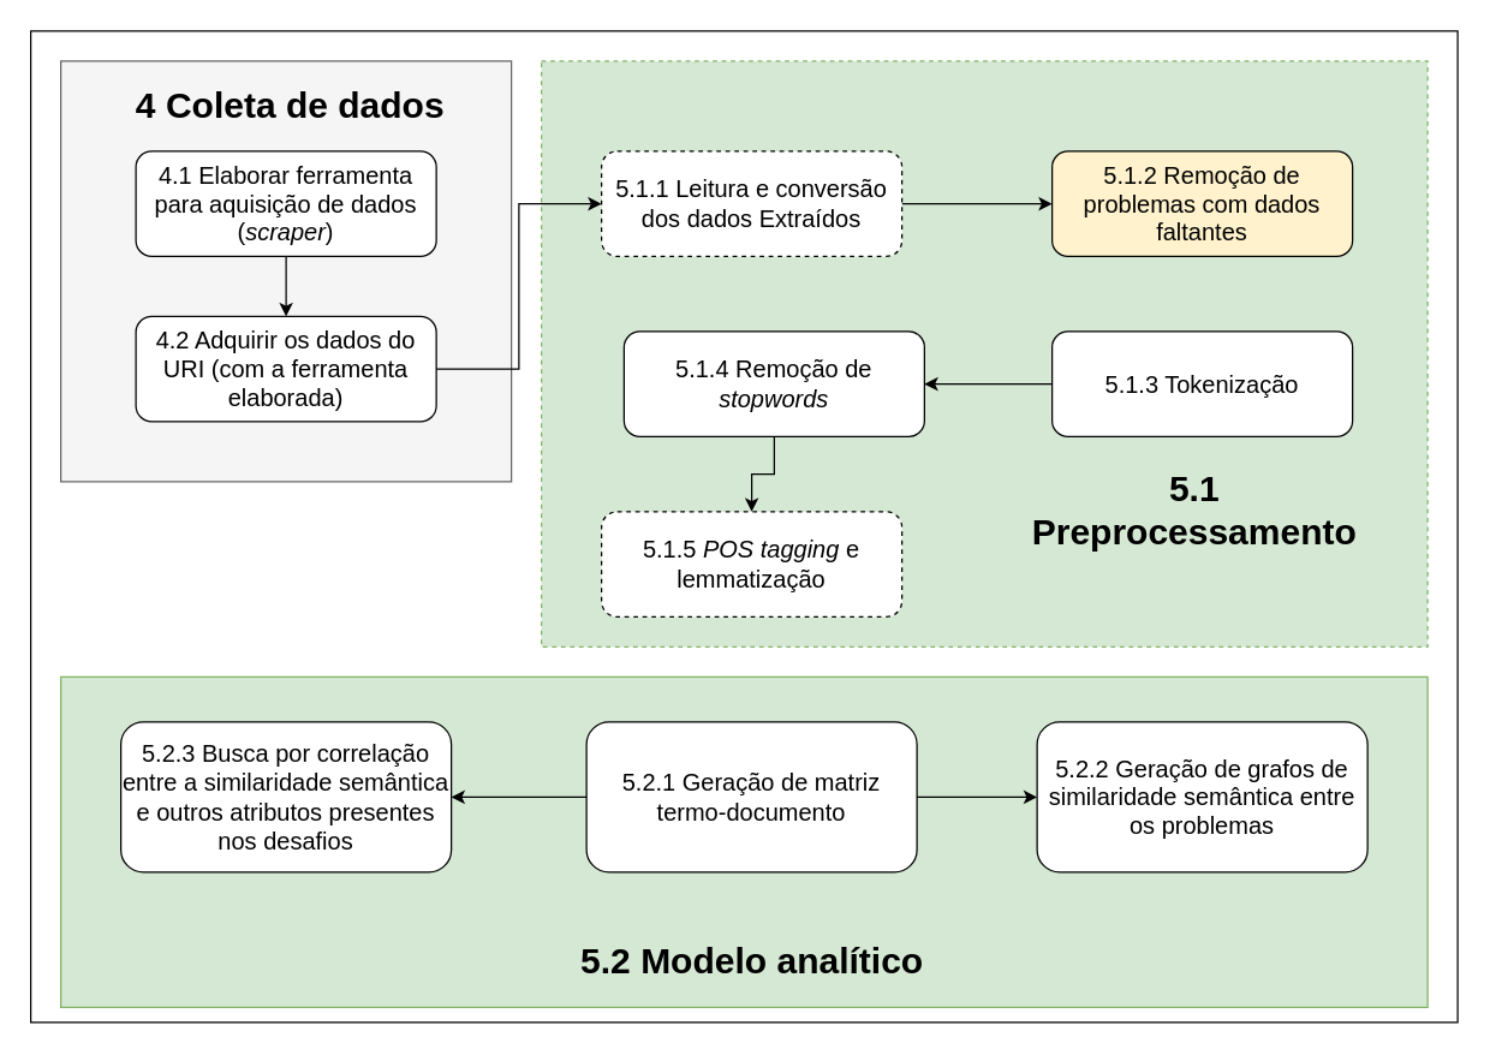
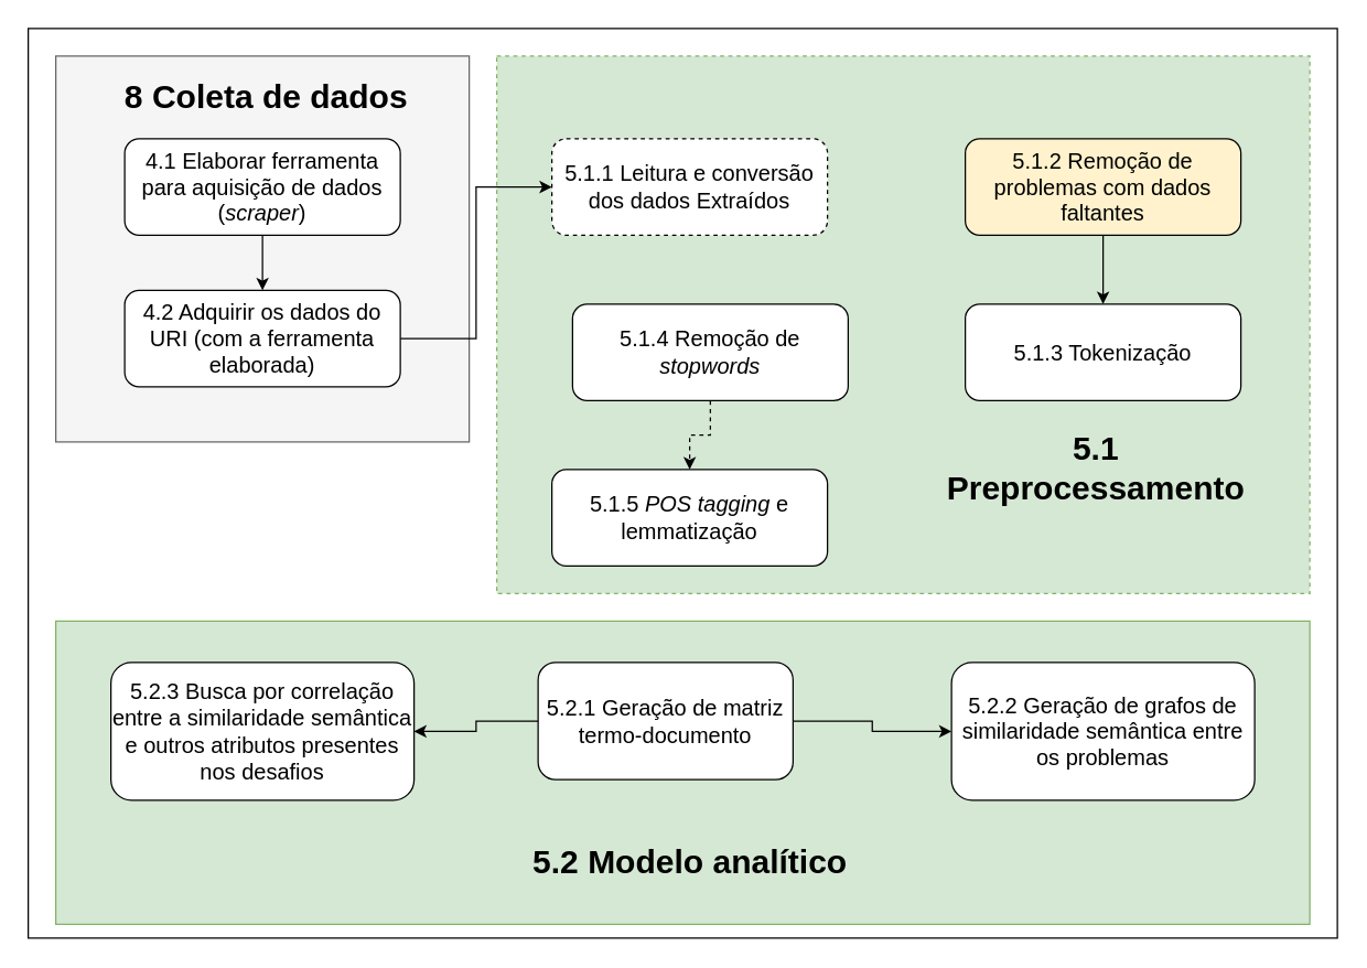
  <mxCell id="0" />
  <mxCell id="1" parent="0" />
  <mxCell id="2" value="" style="whiteSpace=wrap;html=1;fillColor=none;resizeWidth=0;resizeHeight=0;imageAspect=1;perimeterSpacing=0;" parent="1" vertex="1"><mxGeometry x="20" width="950" height="660" as="geometry" y="20" /></mxCell>
  <mxCell id="3" value="" style="whiteSpace=wrap;html=1;fillColor=#d5e8d4;resizeWidth=0;resizeHeight=0;imageAspect=1;perimeterSpacing=0;strokeColor=#82b366;" parent="1" vertex="1"><mxGeometry x="40" y="450" width="910" height="220" as="geometry" /></mxCell>
  <mxCell id="4" value="" style="whiteSpace=wrap;html=1;fillColor=#d5e8d4;resizeWidth=0;resizeHeight=0;imageAspect=1;perimeterSpacing=0;dashed=1;strokeColor=#82b366;" parent="1" vertex="1"><mxGeometry x="360" y="40" width="590" height="390" as="geometry" /></mxCell>
  <mxCell id="5" value="" style="whiteSpace=wrap;html=1;resizeWidth=0;resizeHeight=0;imageAspect=1;perimeterSpacing=0;strokeColor=#666666;fillColor=#f5f5f5;fontColor=#333333;" parent="1" vertex="1"><mxGeometry x="40" y="40" width="300" height="280" as="geometry" /></mxCell>
  <mxCell id="6" style="edgeStyle=orthogonalEdgeStyle;rounded=0;orthogonalLoop=1;jettySize=auto;html=1;exitX=1;exitY=0.5;exitDx=0;exitDy=0;entryX=0;entryY=0.5;entryDx=0;entryDy=0;" parent="1" source="7" target="11" edge="1"><mxGeometry relative="1" as="geometry" /></mxCell>
  <mxCell id="7" value="4.2 Adquirir os dados do URI (com a ferramenta elaborada)" style="rounded=1;whiteSpace=wrap;html=1;fontSize=16;" parent="1" vertex="1"><mxGeometry x="90" y="210" width="200" height="70" as="geometry" /></mxCell>
  <mxCell id="8" style="edgeStyle=orthogonalEdgeStyle;rounded=0;orthogonalLoop=1;jettySize=auto;html=1;exitX=0.5;exitY=1;exitDx=0;exitDy=0;" parent="1" source="9" target="7" edge="1"><mxGeometry relative="1" as="geometry" /></mxCell>
  <mxCell id="9" value="4.1 Elaborar ferramenta para aquisição de dados (&lt;i&gt;scraper&lt;/i&gt;)" style="rounded=1;whiteSpace=wrap;html=1;fontSize=16;" parent="1" vertex="1"><mxGeometry x="90" y="100" width="200" height="70" as="geometry" /></mxCell>
- <mxCell id="10" style="edgeStyle=orthogonalEdgeStyle;rounded=0;orthogonalLoop=1;jettySize=auto;html=1;exitX=1;exitY=0.5;exitDx=0;exitDy=0;entryX=0;entryY=0.5;entryDx=0;entryDy=0;" parent="1" source="11" target="13" edge="1"><mxGeometry relative="1" as="geometry" /></mxCell>
  <mxCell id="11" value="&lt;div style=&quot;font-size: 16px;&quot;&gt;5.1.1 Leitura e conversão dos dados Extraídos&lt;/div&gt;" style="rounded=1;whiteSpace=wrap;html=1;fontSize=16;dashed=1;" parent="1" vertex="1"><mxGeometry x="400" y="100" width="200" height="70" as="geometry" /></mxCell>
+ <mxCell id="12" style="edgeStyle=orthogonalEdgeStyle;rounded=0;orthogonalLoop=1;jettySize=auto;html=1;exitX=0.5;exitY=1;exitDx=0;exitDy=0;entryX=0.5;entryY=0;entryDx=0;entryDy=0;" parent="1" source="13" target="15" edge="1"><mxGeometry relative="1" as="geometry" /></mxCell>
  <mxCell id="13" value="5.1.2 Remoção de problemas com dados faltantes" style="rounded=1;whiteSpace=wrap;html=1;fontSize=16;fillColor=#fff2cc;" parent="1" vertex="1"><mxGeometry x="700" y="100" width="200" height="70" as="geometry" /></mxCell>
- <mxCell id="14" style="edgeStyle=orthogonalEdgeStyle;rounded=0;orthogonalLoop=1;jettySize=auto;html=1;exitX=0;exitY=0.5;exitDx=0;exitDy=0;entryX=1;entryY=0.5;entryDx=0;entryDy=0;" parent="1" source="15" target="17" edge="1"><mxGeometry relative="1" as="geometry" /></mxCell>
  <mxCell id="15" value="5.1.3 Tokenização" style="rounded=1;whiteSpace=wrap;html=1;fontSize=16;" parent="1" vertex="1"><mxGeometry x="700" y="220" width="200" height="70" as="geometry" /></mxCell>
- <mxCell id="16" style="edgeStyle=orthogonalEdgeStyle;rounded=0;orthogonalLoop=1;jettySize=auto;html=1;exitX=0.5;exitY=1;exitDx=0;exitDy=0;entryX=0.5;entryY=0;entryDx=0;entryDy=0;" parent="1" source="17" target="18" edge="1"><mxGeometry relative="1" as="geometry" /></mxCell>
+ <mxCell id="16" style="edgeStyle=orthogonalEdgeStyle;rounded=0;orthogonalLoop=1;jettySize=auto;html=1;exitX=0.5;exitY=1;exitDx=0;exitDy=0;entryX=0.5;entryY=0;entryDx=0;entryDy=0;dashed=1;" parent="1" source="17" target="18" edge="1"><mxGeometry relative="1" as="geometry" /></mxCell>
  <mxCell id="17" value="5.1.4 Remoção de &lt;i&gt;stopwords&lt;/i&gt;" style="rounded=1;whiteSpace=wrap;html=1;fontSize=16;" parent="1" vertex="1"><mxGeometry x="415" y="220" width="200" height="70" as="geometry" /></mxCell>
- <mxCell id="18" value="5.1.5 &lt;i&gt;POS tagging&lt;/i&gt; e lemmatização" style="rounded=1;whiteSpace=wrap;html=1;fontSize=16;dashed=1;" parent="1" vertex="1"><mxGeometry x="400" y="340" width="200" height="70" as="geometry" /></mxCell>
- <mxCell id="19" value="4 Coleta de dados" style="text;html=1;strokeColor=none;fillColor=none;align=center;verticalAlign=middle;whiteSpace=wrap;rounded=0;fontSize=24;fontStyle=1" parent="1" vertex="1"><mxGeometry x="87.5" y="60" width="210" height="20" as="geometry" /></mxCell>
+ <mxCell id="18" value="5.1.5 &lt;i&gt;POS tagging&lt;/i&gt; e lemmatização" style="rounded=1;whiteSpace=wrap;html=1;fontSize=16;" parent="1" vertex="1"><mxGeometry x="400" y="340" width="200" height="70" as="geometry" /></mxCell>
+ <mxCell id="19" value="8 Coleta de dados" style="text;html=1;strokeColor=none;fillColor=none;align=center;verticalAlign=middle;whiteSpace=wrap;rounded=0;fontSize=24;fontStyle=1" parent="1" vertex="1"><mxGeometry x="87.5" y="60" width="210" height="20" as="geometry" /></mxCell>
  <mxCell id="20" value="5.1 Preprocessamento" style="text;html=1;strokeColor=none;fillColor=none;align=center;verticalAlign=middle;whiteSpace=wrap;rounded=0;fontSize=24;fontStyle=1" parent="1" vertex="1"><mxGeometry x="690" y="305" width="210" height="67.5" as="geometry" /></mxCell>
- <mxCell id="21" value="5.2.1 Geração de matriz termo-documento" style="rounded=1;whiteSpace=wrap;html=1;fontSize=16;" parent="1" vertex="1"><mxGeometry x="390" y="480" width="220" height="100" as="geometry" /></mxCell>
+ <mxCell id="21" value="5.2.1 Geração de matriz termo-documento" style="rounded=1;whiteSpace=wrap;html=1;fontSize=16;" parent="1" vertex="1"><mxGeometry x="390" y="480" width="185" height="85" as="geometry" /></mxCell>
  <mxCell id="22" value="5.2.2 Geração de grafos de similaridade semântica entre os problemas" style="rounded=1;whiteSpace=wrap;html=1;fontSize=16;" parent="1" vertex="1"><mxGeometry x="690" y="480" width="220" height="100" as="geometry" /></mxCell>
  <mxCell id="23" style="edgeStyle=orthogonalEdgeStyle;rounded=0;orthogonalLoop=1;jettySize=auto;html=1;exitX=1;exitY=0.5;exitDx=0;exitDy=0;entryX=0;entryY=0.5;entryDx=0;entryDy=0;" parent="1" source="21" target="22" edge="1"><mxGeometry relative="1" as="geometry" /></mxCell>
  <mxCell id="24" value="5.2.3 Busca por correlação entre a similaridade semântica e outros atributos presentes nos desafios" style="rounded=1;whiteSpace=wrap;html=1;fontSize=16;" parent="1" vertex="1"><mxGeometry x="80" y="480" width="220" height="100" as="geometry" /></mxCell>
  <mxCell id="25" style="edgeStyle=orthogonalEdgeStyle;rounded=0;orthogonalLoop=1;jettySize=auto;html=1;exitX=0;exitY=0.5;exitDx=0;exitDy=0;entryX=1;entryY=0.5;entryDx=0;entryDy=0;" parent="1" source="21" target="24" edge="1"><mxGeometry relative="1" as="geometry" /></mxCell>
- <mxCell id="26" value="5.2 Modelo analítico" style="text;html=1;strokeColor=none;fillColor=none;align=center;verticalAlign=middle;whiteSpace=wrap;rounded=0;fontSize=24;fontStyle=1" parent="1" vertex="1"><mxGeometry x="362.5" y="620" width="275" height="40" as="geometry" /></mxCell>
+ <mxCell id="26" value="5.2 Modelo analítico" style="text;html=1;strokeColor=none;fillColor=none;align=center;verticalAlign=middle;whiteSpace=wrap;rounded=0;fontSize=24;fontStyle=1" parent="1" vertex="1"><mxGeometry x="362.5" y="605" width="275" height="40" as="geometry" /></mxCell>
